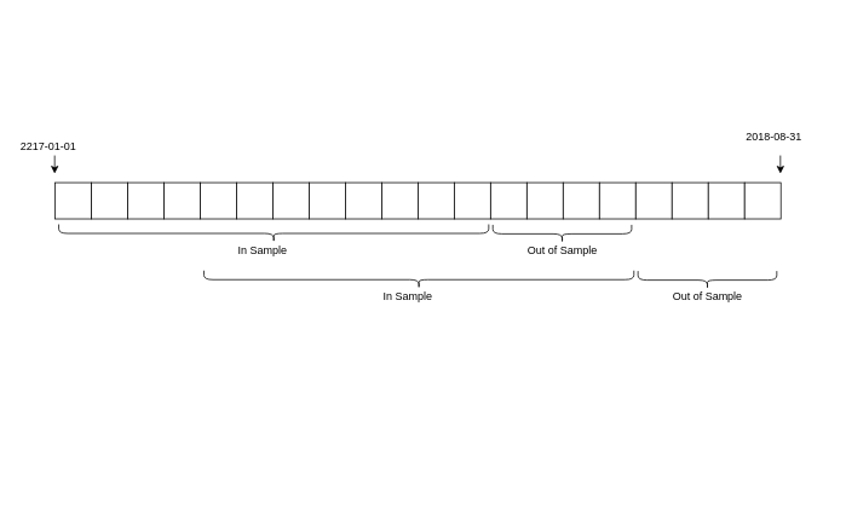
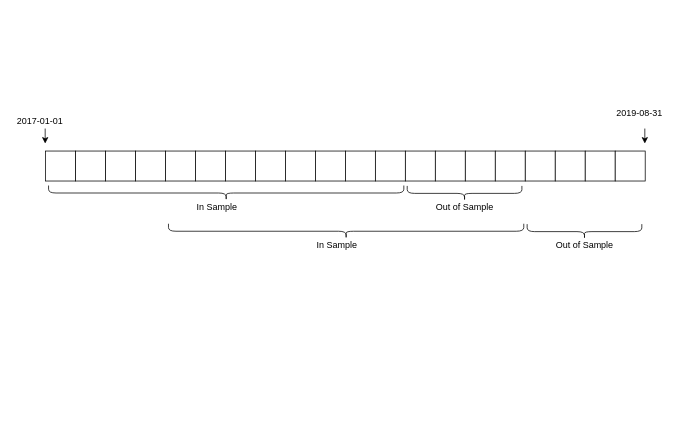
  <mxCell id="0" />
  <mxCell id="1" parent="0" />
  <mxCell id="2" value="" style="whiteSpace=wrap;html=1;aspect=fixed;" vertex="1" parent="1"><mxGeometry x="60" y="201" width="40" height="40" as="geometry" /></mxCell>
  <mxCell id="3" value="" style="whiteSpace=wrap;html=1;aspect=fixed;" vertex="1" parent="1"><mxGeometry x="100" y="201" width="40" height="40" as="geometry" /></mxCell>
  <mxCell id="4" value="" style="whiteSpace=wrap;html=1;aspect=fixed;" vertex="1" parent="1"><mxGeometry x="140" y="201" width="40" height="40" as="geometry" /></mxCell>
  <mxCell id="5" value="" style="whiteSpace=wrap;html=1;aspect=fixed;" vertex="1" parent="1"><mxGeometry x="180" y="201" width="40" height="40" as="geometry" /></mxCell>
  <mxCell id="6" value="" style="whiteSpace=wrap;html=1;aspect=fixed;" vertex="1" parent="1"><mxGeometry x="220" y="201" width="40" height="40" as="geometry" /></mxCell>
  <mxCell id="7" value="" style="whiteSpace=wrap;html=1;aspect=fixed;" vertex="1" parent="1"><mxGeometry x="260" y="201" width="40" height="40" as="geometry" /></mxCell>
  <mxCell id="8" value="" style="whiteSpace=wrap;html=1;aspect=fixed;" vertex="1" parent="1"><mxGeometry x="300" y="201" width="40" height="40" as="geometry" /></mxCell>
  <mxCell id="9" value="" style="whiteSpace=wrap;html=1;aspect=fixed;" vertex="1" parent="1"><mxGeometry x="340" y="201" width="40" height="40" as="geometry" /></mxCell>
  <mxCell id="10" value="" style="whiteSpace=wrap;html=1;aspect=fixed;" vertex="1" parent="1"><mxGeometry x="380" y="201" width="40" height="40" as="geometry" /></mxCell>
  <mxCell id="11" value="" style="whiteSpace=wrap;html=1;aspect=fixed;" vertex="1" parent="1"><mxGeometry x="420" y="201" width="40" height="40" as="geometry" /></mxCell>
  <mxCell id="12" value="" style="whiteSpace=wrap;html=1;aspect=fixed;" vertex="1" parent="1"><mxGeometry x="460" y="201" width="40" height="40" as="geometry" /></mxCell>
  <mxCell id="13" value="" style="whiteSpace=wrap;html=1;aspect=fixed;" vertex="1" parent="1"><mxGeometry x="500" y="201" width="40" height="40" as="geometry" /></mxCell>
  <mxCell id="14" value="" style="whiteSpace=wrap;html=1;aspect=fixed;" vertex="1" parent="1"><mxGeometry x="540" y="201" width="40" height="40" as="geometry" /></mxCell>
  <mxCell id="15" value="" style="whiteSpace=wrap;html=1;aspect=fixed;" vertex="1" parent="1"><mxGeometry x="580" y="201" width="40" height="40" as="geometry" /></mxCell>
  <mxCell id="16" value="" style="whiteSpace=wrap;html=1;aspect=fixed;" vertex="1" parent="1"><mxGeometry x="620" y="201" width="40" height="40" as="geometry" /></mxCell>
  <mxCell id="17" value="" style="whiteSpace=wrap;html=1;aspect=fixed;" vertex="1" parent="1"><mxGeometry x="660" y="201" width="40" height="40" as="geometry" /></mxCell>
  <mxCell id="18" value="" style="whiteSpace=wrap;html=1;aspect=fixed;" vertex="1" parent="1"><mxGeometry x="700" y="201" width="40" height="40" as="geometry" /></mxCell>
  <mxCell id="19" value="" style="whiteSpace=wrap;html=1;aspect=fixed;" vertex="1" parent="1"><mxGeometry x="740" y="201" width="40" height="40" as="geometry" /></mxCell>
  <mxCell id="20" value="" style="shape=curlyBracket;whiteSpace=wrap;html=1;rounded=1;rotation=-90;" vertex="1" parent="1"><mxGeometry x="291" y="20" width="20" height="474" as="geometry" /></mxCell>
  <mxCell id="21" value="" style="shape=curlyBracket;whiteSpace=wrap;html=1;rounded=1;rotation=-90;" vertex="1" parent="1"><mxGeometry x="609" y="181" width="20" height="153" as="geometry" /></mxCell>
  <mxCell id="22" value="&lt;div&gt;In Sample&lt;/div&gt;&lt;div&gt;&lt;br&gt;&lt;/div&gt;" style="text;html=1;resizable=0;points=[];autosize=1;align=left;verticalAlign=top;spacingTop=-4;" vertex="1" parent="1"><mxGeometry x="260" y="266" width="80" height="30" as="geometry" /></mxCell>
  <mxCell id="23" value="Out of Sample" style="text;html=1;resizable=0;points=[];autosize=1;align=left;verticalAlign=top;spacingTop=-4;" vertex="1" parent="1"><mxGeometry x="579" y="266" width="100" height="20" as="geometry" /></mxCell>
  <mxCell id="24" value="" style="shape=curlyBracket;whiteSpace=wrap;html=1;rounded=1;rotation=-90;" vertex="1" parent="1"><mxGeometry x="451" y="71" width="20" height="474" as="geometry" /></mxCell>
  <mxCell id="25" value="" style="shape=curlyBracket;whiteSpace=wrap;html=1;rounded=1;rotation=-90;" vertex="1" parent="1"><mxGeometry x="769" y="232" width="20" height="153" as="geometry" /></mxCell>
  <mxCell id="26" value="&lt;div&gt;In Sample&lt;/div&gt;&lt;div&gt;&lt;br&gt;&lt;/div&gt;" style="text;html=1;resizable=0;points=[];autosize=1;align=left;verticalAlign=top;spacingTop=-4;" vertex="1" parent="1"><mxGeometry x="420" y="317" width="80" height="30" as="geometry" /></mxCell>
  <mxCell id="27" value="Out of Sample" style="text;html=1;resizable=0;points=[];autosize=1;align=left;verticalAlign=top;spacingTop=-4;" vertex="1" parent="1"><mxGeometry x="739" y="317" width="100" height="20" as="geometry" /></mxCell>
  <mxCell id="28" value="" style="whiteSpace=wrap;html=1;aspect=fixed;" vertex="1" parent="1"><mxGeometry x="780" y="201" width="40" height="40" as="geometry" /></mxCell>
  <mxCell id="29" value="" style="whiteSpace=wrap;html=1;aspect=fixed;" vertex="1" parent="1"><mxGeometry x="820" y="201" width="40" height="40" as="geometry" /></mxCell>
  <mxCell id="30" value="" style="endArrow=classic;html=1;" edge="1" parent="1"><mxGeometry width="50" height="50" relative="1" as="geometry"><mxPoint x="859.5" y="171" as="sourcePoint" /><mxPoint x="859.5" y="191" as="targetPoint" /></mxGeometry></mxCell>
  <mxCell id="31" value="" style="endArrow=classic;html=1;" edge="1" parent="1"><mxGeometry width="50" height="50" relative="1" as="geometry"><mxPoint x="59.5" y="171" as="sourcePoint" /><mxPoint x="59.5" y="191" as="targetPoint" /></mxGeometry></mxCell>
- <mxCell id="32" value="2217-01-01" style="text;html=1;resizable=0;points=[];autosize=1;align=left;verticalAlign=top;spacingTop=-4;" vertex="1" parent="1"><mxGeometry x="20" y="151" width="90" height="20" as="geometry" /></mxCell>
- <mxCell id="33" value="2018-08-31" style="text;html=1;resizable=0;points=[];autosize=1;align=left;verticalAlign=top;spacingTop=-4;" vertex="1" parent="1"><mxGeometry x="820" y="141" width="90" height="20" as="geometry" /></mxCell>
+ <mxCell id="32" value="2017-01-01" style="text;html=1;resizable=0;points=[];autosize=1;align=left;verticalAlign=top;spacingTop=-4;" vertex="1" parent="1"><mxGeometry x="20" y="151" width="90" height="20" as="geometry" /></mxCell>
+ <mxCell id="33" value="2019-08-31" style="text;html=1;resizable=0;points=[];autosize=1;align=left;verticalAlign=top;spacingTop=-4;" vertex="1" parent="1"><mxGeometry x="820" y="141" width="90" height="20" as="geometry" /></mxCell>
